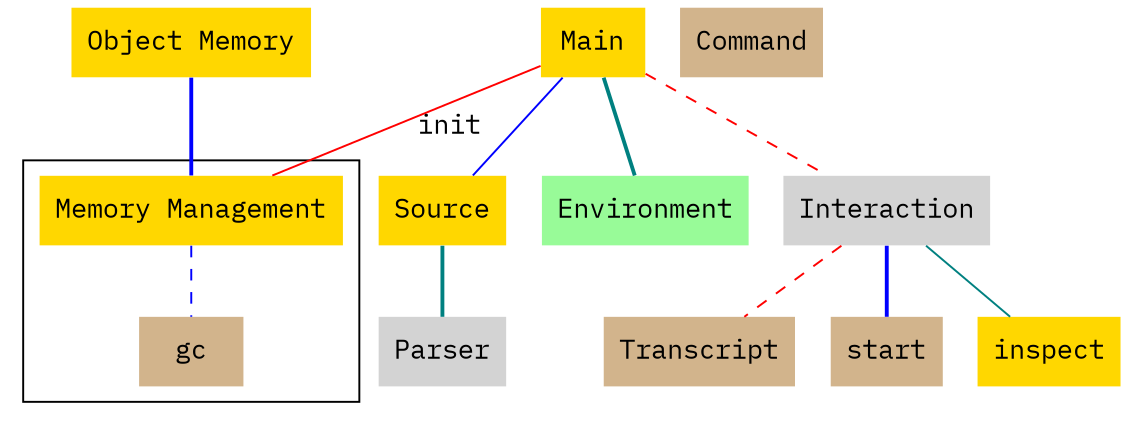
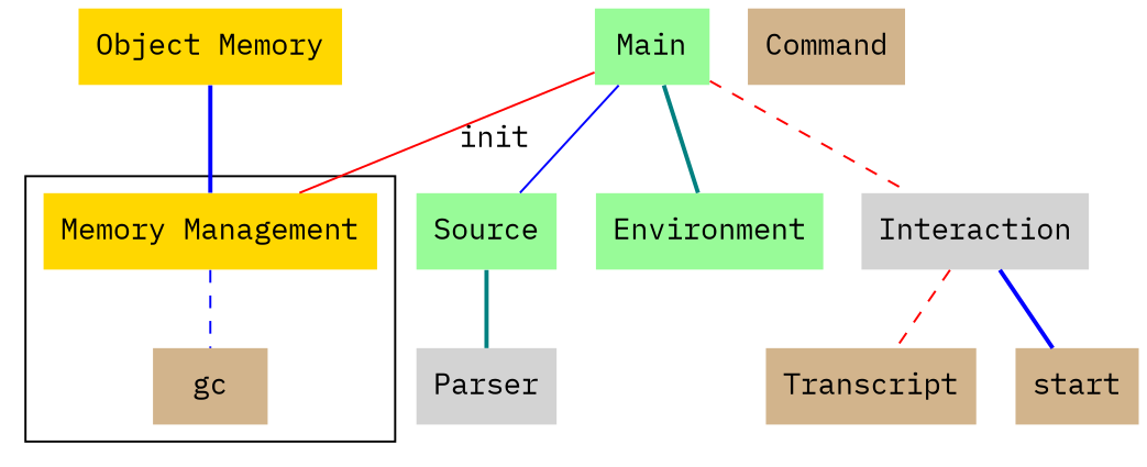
  graph {
    compound=true
    fontname="IBM Plex Mono"
    node [color=blue fillcolor=tan fontname="IBM Plex Mono" shape=plaintext style=filled]
    edge [arrowhead=open color=blue fontname="IBM Plex Mono" style=bold]
    n1 [color=red fillcolor=gold label="Memory Management"]
    gc [color=red]
    n3 [color=darkgreen fillcolor=lightgrey label=Parser]
    n4 [fillcolor=gold label="Object Memory"]
    n5 [label=Command]
-   n6 [color=darkgreen fillcolor=gold label=Source]
-   n7 [fillcolor=gold label=Main]
+   n6 [color=darkgreen fillcolor=palegreen label=Source]
+   n7 [fillcolor=palegreen label=Main]
    n8 [fillcolor=palegreen label=Environment]
    n9 [color=red fillcolor=lightgrey label=Interaction]
    n10 [color=darkgreen label=Transcript]
    start [color=purple]
-   inspect [color=purple fillcolor=gold]
    subgraph cluster_1 {
      n1
      gc
    }
    n1 -- gc [style=dashed]
    n4 -- n1
    n6 -- n3 [color=teal]
    n7 -- n1 [color=red label=init style=solid]
    n7 -- n6 [style=solid]
    n7 -- n8 [color=teal]
    n7 -- n9 [color=red style=dashed]
    n9 -- n10 [color=red style=dashed]
    n9 -- start
-   n9 -- inspect [color=teal style=solid]
  }
